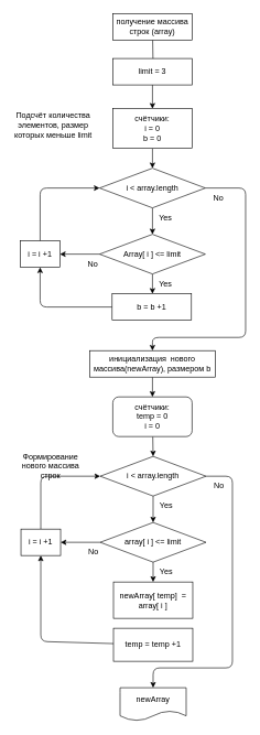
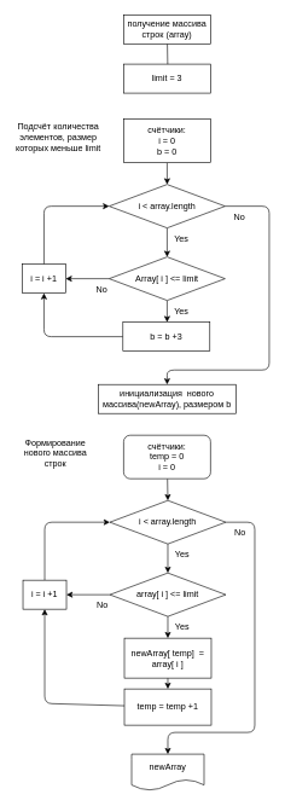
  <mxCell id="0" />
  <mxCell id="1" parent="0" />
  <mxCell id="2" style="edgeStyle=none;html=1;entryX=0.5;entryY=0;entryDx=0;entryDy=0;" parent="1" source="3" edge="1"><mxGeometry relative="1" as="geometry"><mxPoint x="231" y="100" as="targetPoint" /></mxGeometry></mxCell>
  <mxCell id="3" value="получение массива строк (array)" style="rounded=0;whiteSpace=wrap;html=1;" parent="1" vertex="1"><mxGeometry x="170" y="20" width="120" height="40" as="geometry" /></mxCell>
- <mxCell id="4" style="edgeStyle=none;html=1;entryX=0.5;entryY=0;entryDx=0;entryDy=0;" parent="1" source="5" target="7" edge="1"><mxGeometry relative="1" as="geometry" /></mxCell>
  <mxCell id="5" value="инициализация&amp;nbsp; нового массива(newArray), размером b" style="rounded=0;whiteSpace=wrap;html=1;" parent="1" vertex="1"><mxGeometry x="135" y="530" width="190" height="40" as="geometry" /></mxCell>
  <mxCell id="6" style="edgeStyle=none;html=1;entryX=0.5;entryY=0;entryDx=0;entryDy=0;" parent="1" source="7" target="10" edge="1"><mxGeometry relative="1" as="geometry" /></mxCell>
  <mxCell id="7" value="счётчики:&lt;br&gt;temp = 0&lt;br&gt;i = 0" style="whiteSpace=wrap;html=1;rounded=1;" parent="1" vertex="1"><mxGeometry x="170" y="600" width="120" height="60" as="geometry" /></mxCell>
  <mxCell id="8" style="edgeStyle=none;html=1;entryX=0.5;entryY=0;entryDx=0;entryDy=0;" parent="1" source="10" target="13" edge="1"><mxGeometry relative="1" as="geometry" /></mxCell>
  <mxCell id="9" style="edgeStyle=none;html=1;entryX=0.5;entryY=0;entryDx=0;entryDy=0;" parent="1" source="10" target="24" edge="1"><mxGeometry relative="1" as="geometry"><Array as="points"><mxPoint x="351" y="720" /><mxPoint x="351" y="1010" /><mxPoint x="231" y="1010" /></Array></mxGeometry></mxCell>
  <mxCell id="10" value="i &amp;lt; array.length" style="rhombus;whiteSpace=wrap;html=1;" parent="1" vertex="1"><mxGeometry x="151" y="690" width="160" height="60" as="geometry" /></mxCell>
  <mxCell id="11" style="edgeStyle=none;html=1;entryX=0.5;entryY=0;entryDx=0;entryDy=0;" parent="1" source="13" target="15" edge="1"><mxGeometry relative="1" as="geometry" /></mxCell>
  <mxCell id="12" style="edgeStyle=none;html=1;" parent="1" source="13" edge="1"><mxGeometry relative="1" as="geometry"><mxPoint x="91" y="820" as="targetPoint" /></mxGeometry></mxCell>
  <mxCell id="13" value="array[ i ] &amp;lt;= limit" style="rhombus;whiteSpace=wrap;html=1;" parent="1" vertex="1"><mxGeometry x="151" y="790" width="160" height="60" as="geometry" /></mxCell>
+ <mxCell id="14" style="edgeStyle=none;html=1;entryX=0.5;entryY=0;entryDx=0;entryDy=0;" parent="1" source="15" target="17" edge="1"><mxGeometry relative="1" as="geometry" /></mxCell>
  <mxCell id="15" value="newArray[ temp]&amp;nbsp; = array[ i ]" style="rounded=0;whiteSpace=wrap;html=1;" parent="1" vertex="1"><mxGeometry x="171" y="880" width="120" height="55" as="geometry" /></mxCell>
  <mxCell id="16" style="edgeStyle=none;html=1;entryX=0.5;entryY=1;entryDx=0;entryDy=0;" parent="1" source="17" target="22" edge="1"><mxGeometry relative="1" as="geometry"><Array as="points"><mxPoint x="61" y="970" /></Array></mxGeometry></mxCell>
  <mxCell id="17" value="temp = temp +1" style="rounded=0;whiteSpace=wrap;html=1;" parent="1" vertex="1"><mxGeometry x="171" y="950" width="120" height="50" as="geometry" /></mxCell>
  <mxCell id="18" value="Yes" style="text;html=1;strokeColor=none;fillColor=none;align=center;verticalAlign=middle;whiteSpace=wrap;rounded=0;" parent="1" vertex="1"><mxGeometry x="241" y="760" width="20" height="10" as="geometry" /></mxCell>
  <mxCell id="19" value="Yes" style="text;html=1;strokeColor=none;fillColor=none;align=center;verticalAlign=middle;whiteSpace=wrap;rounded=0;" parent="1" vertex="1"><mxGeometry x="241" y="860" width="20" height="10" as="geometry" /></mxCell>
  <mxCell id="20" value="No" style="text;html=1;strokeColor=none;fillColor=none;align=center;verticalAlign=middle;whiteSpace=wrap;rounded=0;" parent="1" vertex="1"><mxGeometry x="321" y="730" width="20" height="10" as="geometry" /></mxCell>
  <mxCell id="21" style="edgeStyle=none;html=1;entryX=0;entryY=0.5;entryDx=0;entryDy=0;" parent="1" source="22" target="10" edge="1"><mxGeometry relative="1" as="geometry"><Array as="points"><mxPoint x="61" y="720" /></Array></mxGeometry></mxCell>
  <mxCell id="22" value="i = i +1" style="rounded=0;whiteSpace=wrap;html=1;" parent="1" vertex="1"><mxGeometry x="31" y="800" width="60" height="40" as="geometry" /></mxCell>
  <mxCell id="23" value="No" style="text;html=1;strokeColor=none;fillColor=none;align=center;verticalAlign=middle;whiteSpace=wrap;rounded=0;" parent="1" vertex="1"><mxGeometry x="131" y="830" width="20" height="10" as="geometry" /></mxCell>
  <mxCell id="24" value="newArray" style="shape=document;whiteSpace=wrap;html=1;boundedLbl=1;" parent="1" vertex="1"><mxGeometry x="181" y="1040" width="100" height="50" as="geometry" /></mxCell>
- <mxCell id="25" value="Формирование нового массива строк" style="text;html=1;strokeColor=none;fillColor=none;align=center;verticalAlign=middle;whiteSpace=wrap;rounded=0;" parent="1" vertex="1"><mxGeometry x="21" y="670" width="110" height="70" as="geometry" /></mxCell>
+ <mxCell id="25" value="Формирование нового массива строк" style="text;html=1;strokeColor=none;fillColor=none;align=center;verticalAlign=middle;whiteSpace=wrap;rounded=0;" parent="1" vertex="1"><mxGeometry x="21" y="590" width="110" height="70" as="geometry" /></mxCell>
  <mxCell id="26" style="edgeStyle=none;html=1;entryX=0.5;entryY=0;entryDx=0;entryDy=0;" parent="1" source="27" target="30" edge="1"><mxGeometry relative="1" as="geometry" /></mxCell>
  <mxCell id="27" value="счётчики:&lt;br&gt;i = 0&lt;br&gt;b = 0" style="rounded=0;whiteSpace=wrap;html=1;" parent="1" vertex="1"><mxGeometry x="170" y="164" width="120" height="60" as="geometry" /></mxCell>
  <mxCell id="28" style="edgeStyle=none;html=1;entryX=0.5;entryY=0;entryDx=0;entryDy=0;" parent="1" source="30" target="33" edge="1"><mxGeometry relative="1" as="geometry" /></mxCell>
  <mxCell id="29" style="edgeStyle=none;html=1;" parent="1" source="30" target="5" edge="1"><mxGeometry relative="1" as="geometry"><Array as="points"><mxPoint x="371" y="284" /><mxPoint x="371" y="510" /><mxPoint x="230" y="510" /></Array></mxGeometry></mxCell>
  <mxCell id="30" value="i &amp;lt; array.length" style="rhombus;whiteSpace=wrap;html=1;" parent="1" vertex="1"><mxGeometry x="150" y="254" width="160" height="60" as="geometry" /></mxCell>
  <mxCell id="31" style="edgeStyle=none;html=1;entryX=0.5;entryY=0;entryDx=0;entryDy=0;" parent="1" source="33" edge="1"><mxGeometry relative="1" as="geometry"><mxPoint x="230" y="444" as="targetPoint" /></mxGeometry></mxCell>
  <mxCell id="32" style="edgeStyle=none;html=1;" parent="1" source="33" edge="1"><mxGeometry relative="1" as="geometry"><mxPoint x="90" y="384" as="targetPoint" /></mxGeometry></mxCell>
  <mxCell id="33" value="Array[ i ] &amp;lt;= limit" style="rhombus;whiteSpace=wrap;html=1;" parent="1" vertex="1"><mxGeometry x="150" y="354" width="160" height="60" as="geometry" /></mxCell>
  <mxCell id="34" style="edgeStyle=none;html=1;entryX=0.5;entryY=1;entryDx=0;entryDy=0;" parent="1" source="35" target="40" edge="1"><mxGeometry relative="1" as="geometry"><Array as="points"><mxPoint x="60" y="464" /></Array></mxGeometry></mxCell>
- <mxCell id="35" value="b = b +1" style="rounded=0;whiteSpace=wrap;html=1;" parent="1" vertex="1"><mxGeometry x="169" y="444" width="120" height="40" as="geometry" /></mxCell>
+ <mxCell id="35" value="b = b +3" style="rounded=0;whiteSpace=wrap;html=1;" parent="1" vertex="1"><mxGeometry x="169" y="444" width="120" height="40" as="geometry" /></mxCell>
  <mxCell id="36" value="Yes" style="text;html=1;strokeColor=none;fillColor=none;align=center;verticalAlign=middle;whiteSpace=wrap;rounded=0;" parent="1" vertex="1"><mxGeometry x="240" y="324" width="20" height="10" as="geometry" /></mxCell>
  <mxCell id="37" value="Yes" style="text;html=1;strokeColor=none;fillColor=none;align=center;verticalAlign=middle;whiteSpace=wrap;rounded=0;" parent="1" vertex="1"><mxGeometry x="240" y="424" width="20" height="10" as="geometry" /></mxCell>
  <mxCell id="38" value="No" style="text;html=1;strokeColor=none;fillColor=none;align=center;verticalAlign=middle;whiteSpace=wrap;rounded=0;" parent="1" vertex="1"><mxGeometry x="320" y="294" width="20" height="10" as="geometry" /></mxCell>
  <mxCell id="39" style="edgeStyle=none;html=1;entryX=0;entryY=0.5;entryDx=0;entryDy=0;" parent="1" source="40" target="30" edge="1"><mxGeometry relative="1" as="geometry"><Array as="points"><mxPoint x="60" y="284" /></Array></mxGeometry></mxCell>
  <mxCell id="40" value="i = i +1" style="rounded=0;whiteSpace=wrap;html=1;" parent="1" vertex="1"><mxGeometry x="30" y="364" width="60" height="40" as="geometry" /></mxCell>
  <mxCell id="41" value="No" style="text;html=1;strokeColor=none;fillColor=none;align=center;verticalAlign=middle;whiteSpace=wrap;rounded=0;" parent="1" vertex="1"><mxGeometry x="130" y="394" width="20" height="10" as="geometry" /></mxCell>
  <mxCell id="42" value="Подсчёт количества элементов, размер которых меньше limit" style="text;html=1;strokeColor=none;fillColor=none;align=center;verticalAlign=middle;whiteSpace=wrap;rounded=0;" parent="1" vertex="1"><mxGeometry x="20" y="154" width="120" height="70" as="geometry" /></mxCell>
- <mxCell id="43" style="edgeStyle=none;html=1;entryX=0.5;entryY=0;entryDx=0;entryDy=0;" parent="1" source="44" target="27" edge="1"><mxGeometry relative="1" as="geometry" /></mxCell>
  <mxCell id="44" value="limit = 3" style="rounded=0;whiteSpace=wrap;html=1;" parent="1" vertex="1"><mxGeometry x="170" y="88" width="120" height="40" as="geometry" /></mxCell>
